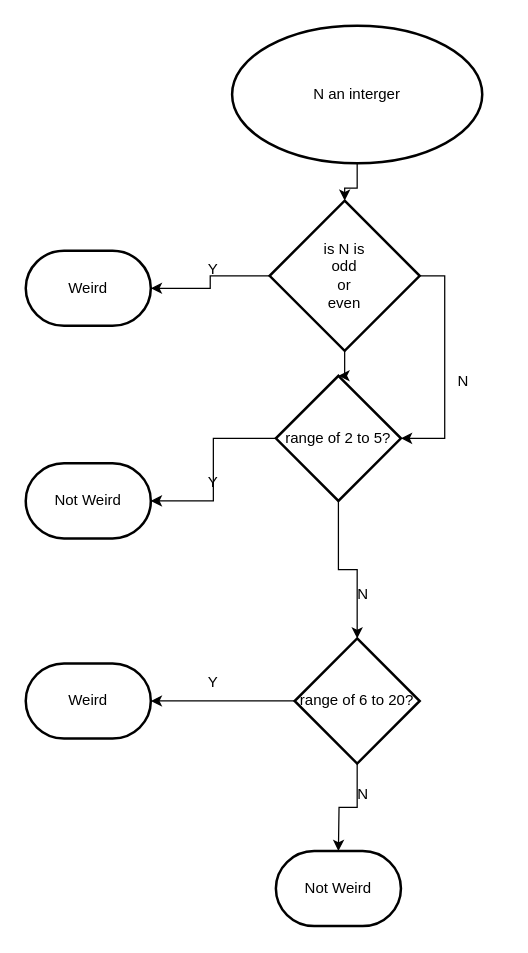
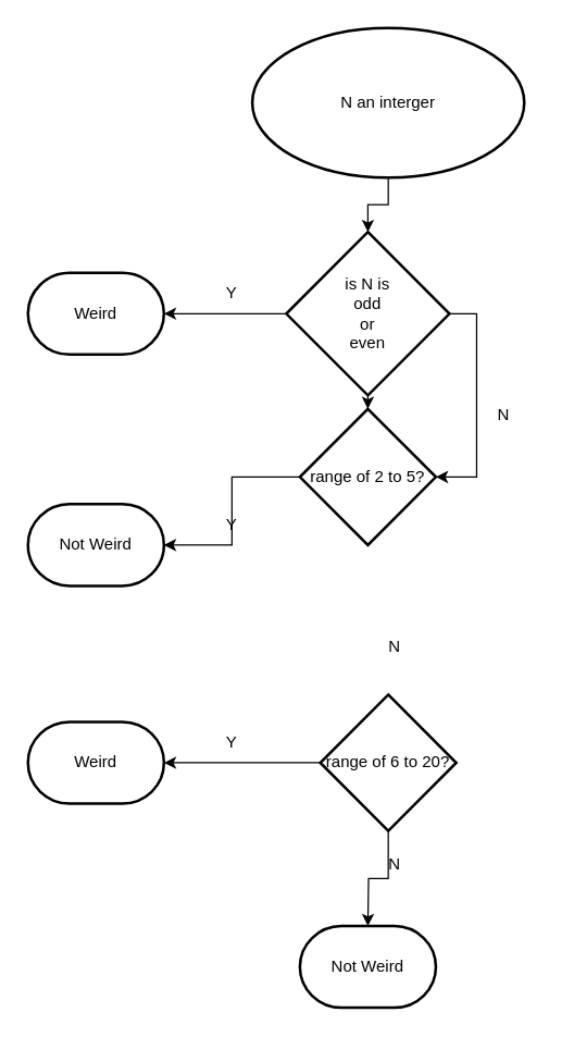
  <mxCell id="0" />
  <mxCell id="1" parent="0" />
  <mxCell id="2" value="" style="edgeStyle=orthogonalEdgeStyle;rounded=0;orthogonalLoop=1;jettySize=auto;html=1;" edge="1" parent="1" source="3" target="7"><mxGeometry relative="1" as="geometry" /></mxCell>
  <mxCell id="3" value="N an interger" style="strokeWidth=2;html=1;shape=mxgraph.flowchart.start_1;whiteSpace=wrap;" vertex="1" parent="1"><mxGeometry x="185" y="20" width="200" height="110" as="geometry" /></mxCell>
  <mxCell id="4" value="" style="edgeStyle=orthogonalEdgeStyle;rounded=0;orthogonalLoop=1;jettySize=auto;html=1;" edge="1" parent="1" source="7" target="8"><mxGeometry relative="1" as="geometry" /></mxCell>
  <mxCell id="5" value="" style="edgeStyle=orthogonalEdgeStyle;rounded=0;orthogonalLoop=1;jettySize=auto;html=1;" edge="1" parent="1" source="7" target="11"><mxGeometry relative="1" as="geometry" /></mxCell>
  <mxCell id="6" style="edgeStyle=orthogonalEdgeStyle;rounded=0;orthogonalLoop=1;jettySize=auto;html=1;exitX=1;exitY=0.5;exitDx=0;exitDy=0;exitPerimeter=0;entryX=1;entryY=0.5;entryDx=0;entryDy=0;entryPerimeter=0;" edge="1" parent="1" source="7" target="11"><mxGeometry relative="1" as="geometry" /></mxCell>
- <mxCell id="7" value="is N is &lt;br&gt;odd&lt;br&gt;or&lt;br&gt;even" style="strokeWidth=2;html=1;shape=mxgraph.flowchart.decision;whiteSpace=wrap;" vertex="1" parent="1"><mxGeometry x="215" y="160" width="120" height="120" as="geometry" /></mxCell>
+ <mxCell id="7" value="is N is &lt;br&gt;odd&lt;br&gt;or&lt;br&gt;even" style="strokeWidth=2;html=1;shape=mxgraph.flowchart.decision;whiteSpace=wrap;" vertex="1" parent="1"><mxGeometry x="210" y="170" width="120" height="120" as="geometry" /></mxCell>
  <mxCell id="8" value="Weird" style="strokeWidth=2;html=1;shape=mxgraph.flowchart.terminator;whiteSpace=wrap;" vertex="1" parent="1"><mxGeometry x="20" y="200" width="100" height="60" as="geometry" /></mxCell>
  <mxCell id="9" value="" style="edgeStyle=orthogonalEdgeStyle;rounded=0;orthogonalLoop=1;jettySize=auto;html=1;" edge="1" parent="1" source="11" target="12"><mxGeometry relative="1" as="geometry" /></mxCell>
- <mxCell id="10" value="" style="edgeStyle=orthogonalEdgeStyle;rounded=0;orthogonalLoop=1;jettySize=auto;html=1;" edge="1" parent="1" source="11" target="15"><mxGeometry relative="1" as="geometry" /></mxCell>
  <mxCell id="11" value="range of 2 to 5?" style="strokeWidth=2;html=1;shape=mxgraph.flowchart.decision;whiteSpace=wrap;" vertex="1" parent="1"><mxGeometry x="220" y="300" width="100" height="100" as="geometry" /></mxCell>
  <mxCell id="12" value="Not Weird" style="strokeWidth=2;html=1;shape=mxgraph.flowchart.terminator;whiteSpace=wrap;" vertex="1" parent="1"><mxGeometry x="20" y="370" width="100" height="60" as="geometry" /></mxCell>
  <mxCell id="13" value="" style="edgeStyle=orthogonalEdgeStyle;rounded=0;orthogonalLoop=1;jettySize=auto;html=1;" edge="1" parent="1" source="15" target="16"><mxGeometry relative="1" as="geometry" /></mxCell>
  <mxCell id="14" value="" style="edgeStyle=orthogonalEdgeStyle;rounded=0;orthogonalLoop=1;jettySize=auto;html=1;" edge="1" parent="1" source="15"><mxGeometry relative="1" as="geometry"><mxPoint x="270" y="680" as="targetPoint" /></mxGeometry></mxCell>
  <mxCell id="15" value="range of 6 to 20?" style="strokeWidth=2;html=1;shape=mxgraph.flowchart.decision;whiteSpace=wrap;" vertex="1" parent="1"><mxGeometry x="235" y="510" width="100" height="100" as="geometry" /></mxCell>
  <mxCell id="16" value="Weird" style="strokeWidth=2;html=1;shape=mxgraph.flowchart.terminator;whiteSpace=wrap;" vertex="1" parent="1"><mxGeometry x="20" y="530" width="100" height="60" as="geometry" /></mxCell>
  <mxCell id="17" value="Y" style="text;strokeColor=none;align=center;fillColor=none;html=1;verticalAlign=middle;whiteSpace=wrap;rounded=0;" vertex="1" parent="1"><mxGeometry x="140" y="200" width="60" height="30" as="geometry" /></mxCell>
  <mxCell id="18" value="N" style="text;strokeColor=none;align=center;fillColor=none;html=1;verticalAlign=middle;whiteSpace=wrap;rounded=0;" vertex="1" parent="1"><mxGeometry x="340" y="290" width="60" height="30" as="geometry" /></mxCell>
  <mxCell id="19" value="Y" style="text;strokeColor=none;align=center;fillColor=none;html=1;verticalAlign=middle;whiteSpace=wrap;rounded=0;" vertex="1" parent="1"><mxGeometry x="140" y="370" width="60" height="30" as="geometry" /></mxCell>
  <mxCell id="20" value="N" style="text;strokeColor=none;align=center;fillColor=none;html=1;verticalAlign=middle;whiteSpace=wrap;rounded=0;" vertex="1" parent="1"><mxGeometry x="260" y="460" width="60" height="30" as="geometry" /></mxCell>
  <mxCell id="21" value="Y" style="text;strokeColor=none;align=center;fillColor=none;html=1;verticalAlign=middle;whiteSpace=wrap;rounded=0;" vertex="1" parent="1"><mxGeometry x="140" y="530" width="60" height="30" as="geometry" /></mxCell>
  <mxCell id="22" value="Not Weird" style="strokeWidth=2;html=1;shape=mxgraph.flowchart.terminator;whiteSpace=wrap;" vertex="1" parent="1"><mxGeometry x="220" y="680" width="100" height="60" as="geometry" /></mxCell>
  <mxCell id="23" value="N" style="text;strokeColor=none;align=center;fillColor=none;html=1;verticalAlign=middle;whiteSpace=wrap;rounded=0;" vertex="1" parent="1"><mxGeometry x="260" y="620" width="60" height="30" as="geometry" /></mxCell>
